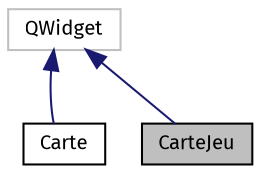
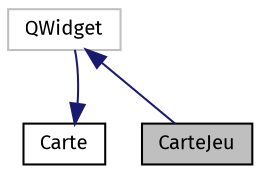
  digraph {
    fontname="Fira Sans"
    node [color=black fillcolor=white fontname="Fira Sans" fontsize=10 shape=record style=filled]
    edge [color=midnightblue dir=back fontname="Fira Sans" fontsize=10 labelfontname=Helvetica labelfontsize=10 style=solid]
    n1 [fillcolor=grey75 fontcolor=black height=0.2 label=CarteJeu width=0.4]
    n2 [height=0.2 label=Carte width=0.4]
    n3 [color=grey75 height=0.2 label=QWidget width=0.4]
    n3 -> n1
-   n3 -> n2
+   n2 -> n3
  }
